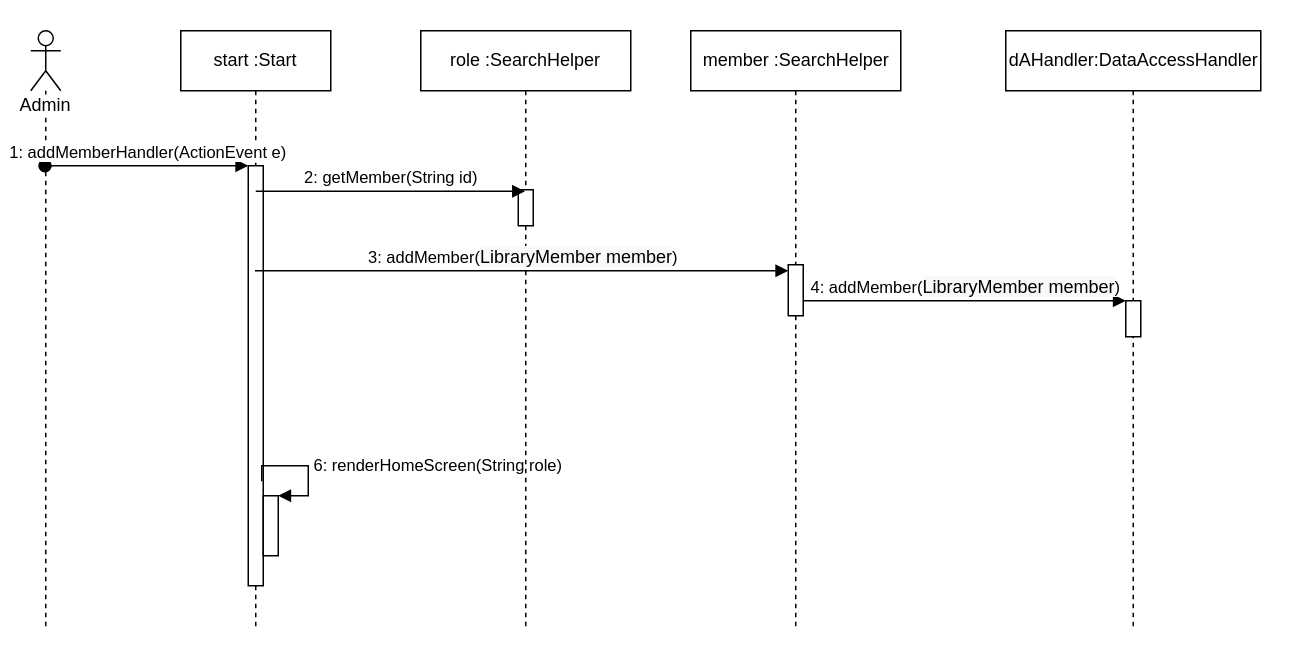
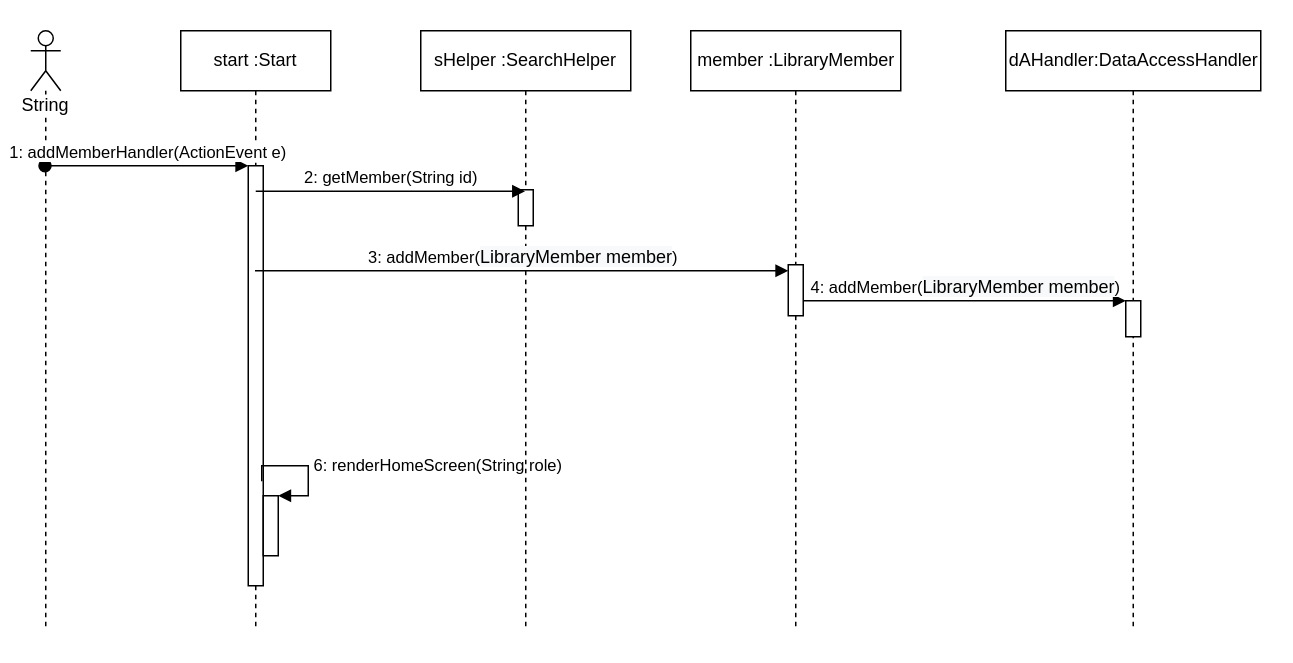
  <mxCell id="0" />
  <mxCell id="1" parent="0" />
- <mxCell id="2" value="Admin" style="shape=umlLifeline;participant=umlActor;perimeter=lifelinePerimeter;whiteSpace=wrap;html=1;container=1;collapsible=0;recursiveResize=0;verticalAlign=top;spacingTop=36;labelBackgroundColor=#ffffff;outlineConnect=0;" vertex="1" parent="1"><mxGeometry x="20" y="20" width="20" height="400" as="geometry" /></mxCell>
+ <mxCell id="2" value="String" style="shape=umlLifeline;participant=umlActor;perimeter=lifelinePerimeter;whiteSpace=wrap;html=1;container=1;collapsible=0;recursiveResize=0;verticalAlign=top;spacingTop=36;labelBackgroundColor=#ffffff;outlineConnect=0;" vertex="1" parent="1"><mxGeometry x="20" y="20" width="20" height="400" as="geometry" /></mxCell>
  <mxCell id="3" value="start :Start" style="shape=umlLifeline;perimeter=lifelinePerimeter;whiteSpace=wrap;html=1;container=1;collapsible=0;recursiveResize=0;outlineConnect=0;" vertex="1" parent="1"><mxGeometry x="120" y="20" width="100" height="400" as="geometry" /></mxCell>
  <mxCell id="4" value="" style="html=1;points=[];perimeter=orthogonalPerimeter;" vertex="1" parent="3"><mxGeometry x="45" y="90" width="10" height="280" as="geometry" /></mxCell>
  <mxCell id="5" value="" style="html=1;points=[];perimeter=orthogonalPerimeter;" vertex="1" parent="3"><mxGeometry x="55" y="310" width="10" height="40" as="geometry" /></mxCell>
  <mxCell id="6" value="6: renderHomeScreen(String role)" style="edgeStyle=orthogonalEdgeStyle;html=1;align=left;spacingLeft=2;endArrow=block;rounded=0;entryX=1;entryY=0;exitX=0.9;exitY=0.751;exitDx=0;exitDy=0;exitPerimeter=0;" edge="1" parent="3" source="4" target="5"><mxGeometry relative="1" as="geometry"><mxPoint x="60" y="290" as="sourcePoint" /><Array as="points"><mxPoint x="85" y="290" /><mxPoint x="85" y="310" /></Array></mxGeometry></mxCell>
- <mxCell id="7" value="role :SearchHelper&lt;br&gt;" style="shape=umlLifeline;perimeter=lifelinePerimeter;whiteSpace=wrap;html=1;container=1;collapsible=0;recursiveResize=0;outlineConnect=0;" vertex="1" parent="1"><mxGeometry x="280" y="20" width="140" height="400" as="geometry" /></mxCell>
+ <mxCell id="7" value="sHelper :SearchHelper&lt;br&gt;" style="shape=umlLifeline;perimeter=lifelinePerimeter;whiteSpace=wrap;html=1;container=1;collapsible=0;recursiveResize=0;outlineConnect=0;" vertex="1" parent="1"><mxGeometry x="280" y="20" width="140" height="400" as="geometry" /></mxCell>
  <mxCell id="8" value="" style="html=1;points=[];perimeter=orthogonalPerimeter;" vertex="1" parent="7"><mxGeometry x="65" y="106" width="10" height="24" as="geometry" /></mxCell>
  <mxCell id="9" value="1: addMemberHandler(ActionEvent e)" style="html=1;verticalAlign=bottom;startArrow=oval;endArrow=block;startSize=8;" edge="1" parent="1" source="2" target="4"><mxGeometry relative="1" as="geometry"><mxPoint x="105" y="100" as="sourcePoint" /><Array as="points"><mxPoint x="80" y="110" /></Array></mxGeometry></mxCell>
  <mxCell id="10" value="2: getMember(String id)" style="html=1;verticalAlign=bottom;endArrow=block;" edge="1" parent="1" target="7"><mxGeometry width="80" relative="1" as="geometry"><mxPoint x="170" y="127" as="sourcePoint" /><mxPoint x="350" y="127" as="targetPoint" /></mxGeometry></mxCell>
- <mxCell id="11" value="member :SearchHelper" style="html=1;points=[];perimeter=orthogonalPerimeter;shape=umlLifeline;participant=label;fontFamily=Helvetica;fontSize=12;fontColor=#000000;align=center;strokeColor=#000000;fillColor=#ffffff;recursiveResize=0;container=1;collapsible=0;" vertex="1" parent="1"><mxGeometry x="460" y="20" width="140" height="400" as="geometry" /></mxCell>
+ <mxCell id="11" value="member :LibraryMember" style="html=1;points=[];perimeter=orthogonalPerimeter;shape=umlLifeline;participant=label;fontFamily=Helvetica;fontSize=12;fontColor=#000000;align=center;strokeColor=#000000;fillColor=#ffffff;recursiveResize=0;container=1;collapsible=0;" vertex="1" parent="1"><mxGeometry x="460" y="20" width="140" height="400" as="geometry" /></mxCell>
  <mxCell id="12" value="" style="html=1;points=[];perimeter=orthogonalPerimeter;" vertex="1" parent="11"><mxGeometry x="65" y="156" width="10" height="34" as="geometry" /></mxCell>
  <mxCell id="13" value="3: addMember(&lt;span style=&quot;font-size: 12px ; background-color: rgb(248 , 249 , 250)&quot;&gt;LibraryMember member&lt;/span&gt;)" style="html=1;verticalAlign=bottom;endArrow=block;" edge="1" parent="1" source="3" target="12"><mxGeometry width="80" relative="1" as="geometry"><mxPoint x="380" y="240" as="sourcePoint" /><mxPoint x="460" y="240" as="targetPoint" /><Array as="points"><mxPoint x="500" y="180" /></Array></mxGeometry></mxCell>
  <mxCell id="14" value="dAHandler:DataAccessHandler" style="html=1;points=[];perimeter=orthogonalPerimeter;shape=umlLifeline;participant=label;fontFamily=Helvetica;fontSize=12;fontColor=#000000;align=center;strokeColor=#000000;fillColor=#ffffff;recursiveResize=0;container=1;collapsible=0;" vertex="1" parent="1"><mxGeometry x="670" y="20" width="170" height="400" as="geometry" /></mxCell>
  <mxCell id="15" value="" style="html=1;points=[];perimeter=orthogonalPerimeter;" vertex="1" parent="14"><mxGeometry x="80" y="180" width="10" height="24" as="geometry" /></mxCell>
  <mxCell id="16" value="4: addMember(&lt;span style=&quot;font-size: 12px ; background-color: rgb(248 , 249 , 250)&quot;&gt;LibraryMember member&lt;/span&gt;)" style="html=1;verticalAlign=bottom;endArrow=block;" edge="1" parent="1" source="12" target="15"><mxGeometry width="80" relative="1" as="geometry"><mxPoint x="550" y="197.5" as="sourcePoint" /><mxPoint x="630" y="197.5" as="targetPoint" /></mxGeometry></mxCell>
